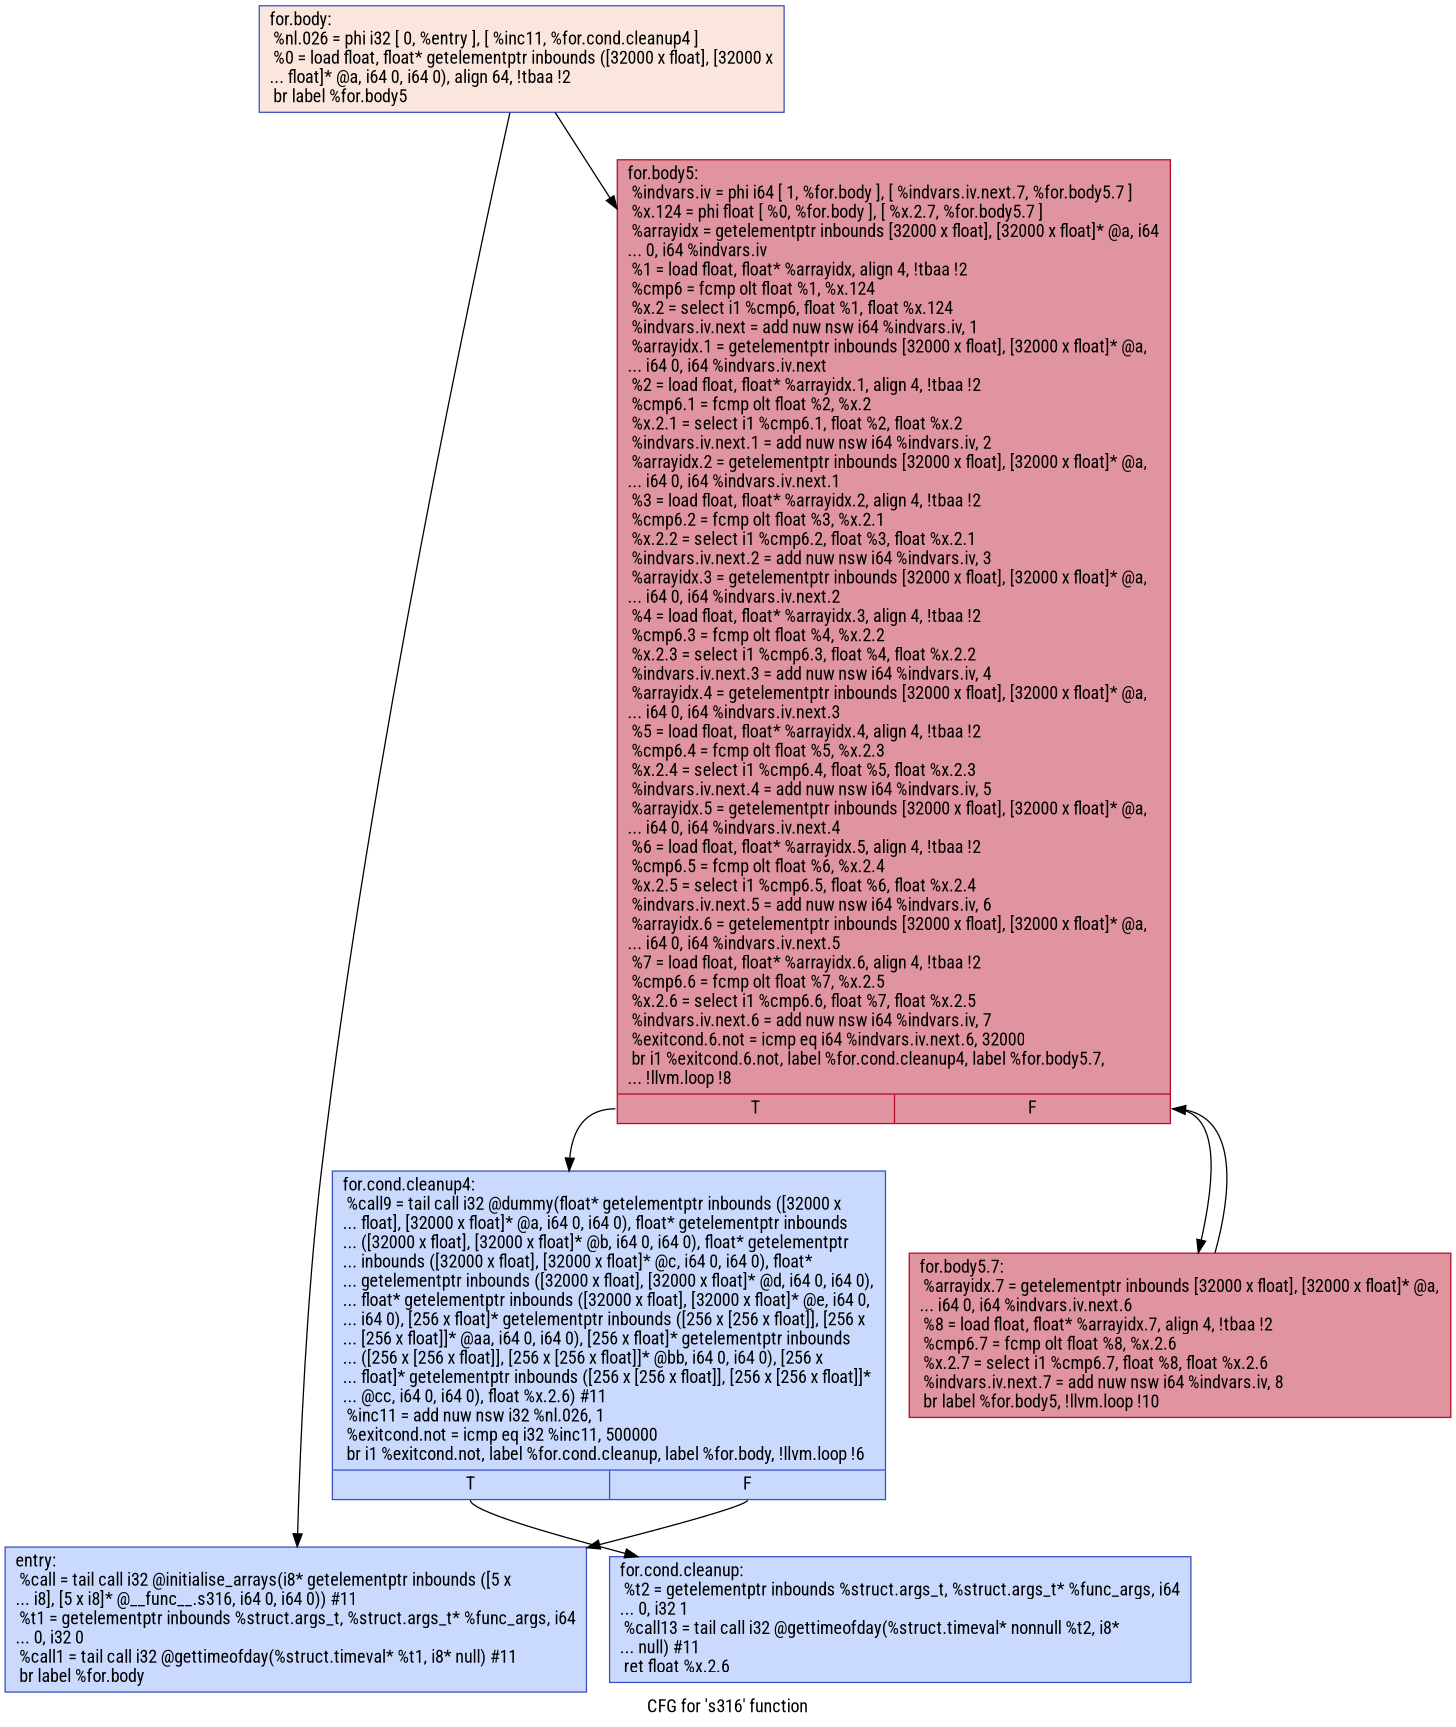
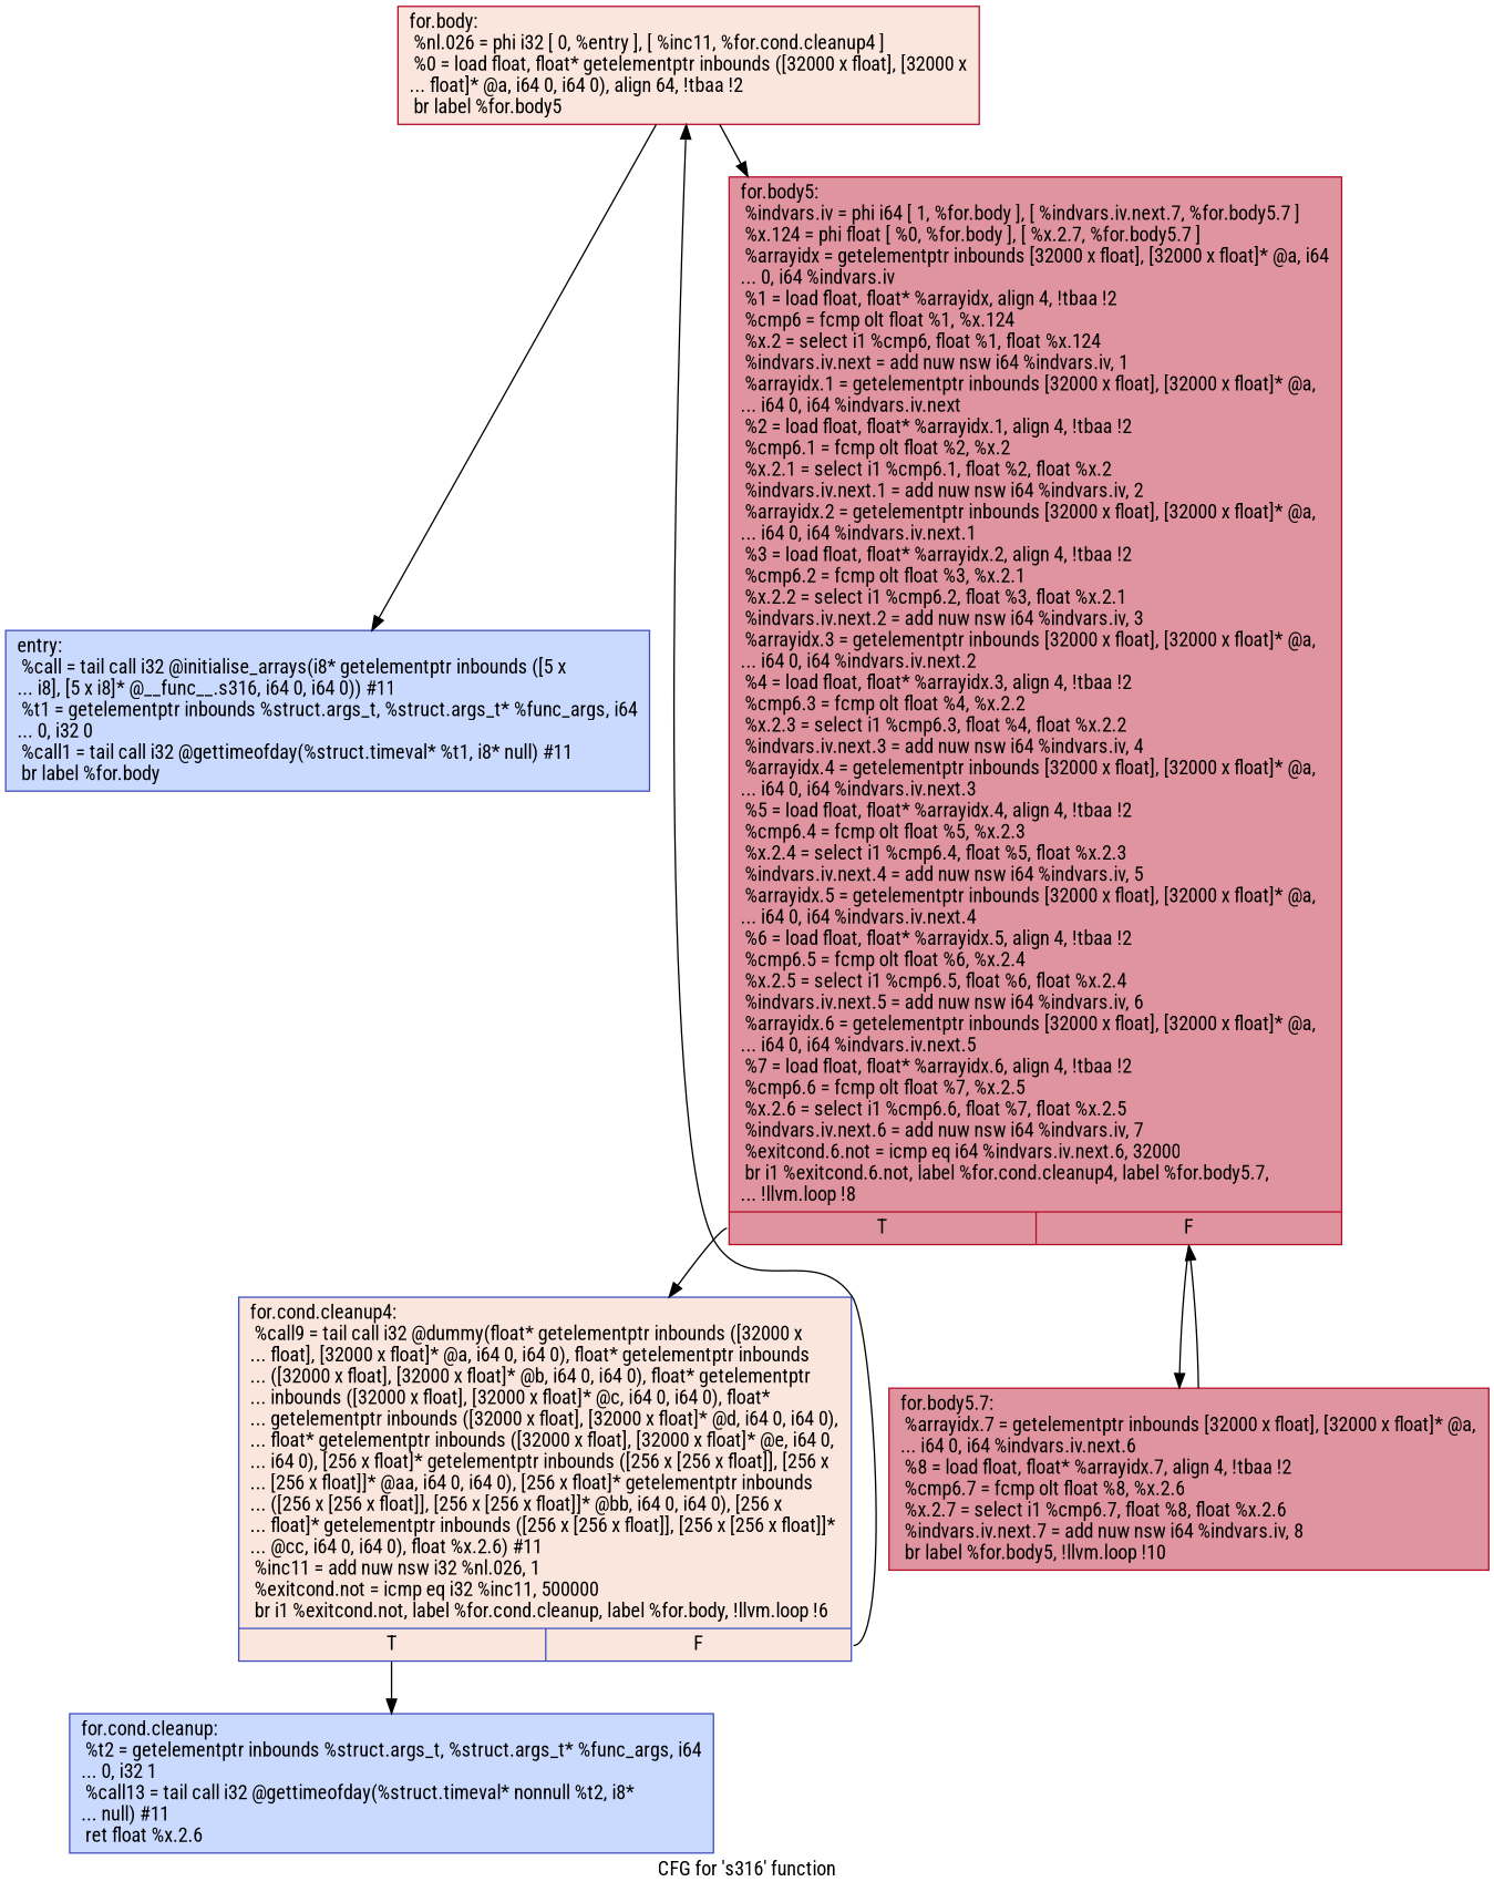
  digraph {
    fontname="Roboto Condensed"
    label="CFG for 's316' function"
    node [color="#3d50c3ff" fillcolor="#88abfd70" fontname="Roboto Condensed" shape=record style=filled]
    edge [fontname="Roboto Condensed"]
    n1 [label="{entry:\l  %call = tail call i32 @initialise_arrays(i8* getelementptr inbounds ([5 x\l... i8], [5 x i8]* @__func__.s316, i64 0, i64 0)) #11\l  %t1 = getelementptr inbounds %struct.args_t, %struct.args_t* %func_args, i64\l... 0, i32 0\l  %call1 = tail call i32 @gettimeofday(%struct.timeval* %t1, i8* null) #11\l  br label %for.body\l}"]
-   n2 [fillcolor="#f3c7b170" label="{for.body:                                         \l  %nl.026 = phi i32 [ 0, %entry ], [ %inc11, %for.cond.cleanup4 ]\l  %0 = load float, float* getelementptr inbounds ([32000 x float], [32000 x\l... float]* @a, i64 0, i64 0), align 64, !tbaa !2\l  br label %for.body5\l}"]
+   n2 [color="#b70d28ff" fillcolor="#f3c7b170" label="{for.body:                                         \l  %nl.026 = phi i32 [ 0, %entry ], [ %inc11, %for.cond.cleanup4 ]\l  %0 = load float, float* getelementptr inbounds ([32000 x float], [32000 x\l... float]* @a, i64 0, i64 0), align 64, !tbaa !2\l  br label %for.body5\l}"]
    n3 [color="#b70d28ff" fillcolor="#b70d2870" label="{for.body5:                                        \l  %indvars.iv = phi i64 [ 1, %for.body ], [ %indvars.iv.next.7, %for.body5.7 ]\l  %x.124 = phi float [ %0, %for.body ], [ %x.2.7, %for.body5.7 ]\l  %arrayidx = getelementptr inbounds [32000 x float], [32000 x float]* @a, i64\l... 0, i64 %indvars.iv\l  %1 = load float, float* %arrayidx, align 4, !tbaa !2\l  %cmp6 = fcmp olt float %1, %x.124\l  %x.2 = select i1 %cmp6, float %1, float %x.124\l  %indvars.iv.next = add nuw nsw i64 %indvars.iv, 1\l  %arrayidx.1 = getelementptr inbounds [32000 x float], [32000 x float]* @a,\l... i64 0, i64 %indvars.iv.next\l  %2 = load float, float* %arrayidx.1, align 4, !tbaa !2\l  %cmp6.1 = fcmp olt float %2, %x.2\l  %x.2.1 = select i1 %cmp6.1, float %2, float %x.2\l  %indvars.iv.next.1 = add nuw nsw i64 %indvars.iv, 2\l  %arrayidx.2 = getelementptr inbounds [32000 x float], [32000 x float]* @a,\l... i64 0, i64 %indvars.iv.next.1\l  %3 = load float, float* %arrayidx.2, align 4, !tbaa !2\l  %cmp6.2 = fcmp olt float %3, %x.2.1\l  %x.2.2 = select i1 %cmp6.2, float %3, float %x.2.1\l  %indvars.iv.next.2 = add nuw nsw i64 %indvars.iv, 3\l  %arrayidx.3 = getelementptr inbounds [32000 x float], [32000 x float]* @a,\l... i64 0, i64 %indvars.iv.next.2\l  %4 = load float, float* %arrayidx.3, align 4, !tbaa !2\l  %cmp6.3 = fcmp olt float %4, %x.2.2\l  %x.2.3 = select i1 %cmp6.3, float %4, float %x.2.2\l  %indvars.iv.next.3 = add nuw nsw i64 %indvars.iv, 4\l  %arrayidx.4 = getelementptr inbounds [32000 x float], [32000 x float]* @a,\l... i64 0, i64 %indvars.iv.next.3\l  %5 = load float, float* %arrayidx.4, align 4, !tbaa !2\l  %cmp6.4 = fcmp olt float %5, %x.2.3\l  %x.2.4 = select i1 %cmp6.4, float %5, float %x.2.3\l  %indvars.iv.next.4 = add nuw nsw i64 %indvars.iv, 5\l  %arrayidx.5 = getelementptr inbounds [32000 x float], [32000 x float]* @a,\l... i64 0, i64 %indvars.iv.next.4\l  %6 = load float, float* %arrayidx.5, align 4, !tbaa !2\l  %cmp6.5 = fcmp olt float %6, %x.2.4\l  %x.2.5 = select i1 %cmp6.5, float %6, float %x.2.4\l  %indvars.iv.next.5 = add nuw nsw i64 %indvars.iv, 6\l  %arrayidx.6 = getelementptr inbounds [32000 x float], [32000 x float]* @a,\l... i64 0, i64 %indvars.iv.next.5\l  %7 = load float, float* %arrayidx.6, align 4, !tbaa !2\l  %cmp6.6 = fcmp olt float %7, %x.2.5\l  %x.2.6 = select i1 %cmp6.6, float %7, float %x.2.5\l  %indvars.iv.next.6 = add nuw nsw i64 %indvars.iv, 7\l  %exitcond.6.not = icmp eq i64 %indvars.iv.next.6, 32000\l  br i1 %exitcond.6.not, label %for.cond.cleanup4, label %for.body5.7,\l... !llvm.loop !8\l|{<s0>T|<s1>F}}"]
-   n4 [label="{for.cond.cleanup4:                                \l  %call9 = tail call i32 @dummy(float* getelementptr inbounds ([32000 x\l... float], [32000 x float]* @a, i64 0, i64 0), float* getelementptr inbounds\l... ([32000 x float], [32000 x float]* @b, i64 0, i64 0), float* getelementptr\l... inbounds ([32000 x float], [32000 x float]* @c, i64 0, i64 0), float*\l... getelementptr inbounds ([32000 x float], [32000 x float]* @d, i64 0, i64 0),\l... float* getelementptr inbounds ([32000 x float], [32000 x float]* @e, i64 0,\l... i64 0), [256 x float]* getelementptr inbounds ([256 x [256 x float]], [256 x\l... [256 x float]]* @aa, i64 0, i64 0), [256 x float]* getelementptr inbounds\l... ([256 x [256 x float]], [256 x [256 x float]]* @bb, i64 0, i64 0), [256 x\l... float]* getelementptr inbounds ([256 x [256 x float]], [256 x [256 x float]]*\l... @cc, i64 0, i64 0), float %x.2.6) #11\l  %inc11 = add nuw nsw i32 %nl.026, 1\l  %exitcond.not = icmp eq i32 %inc11, 500000\l  br i1 %exitcond.not, label %for.cond.cleanup, label %for.body, !llvm.loop !6\l|{<s0>T|<s1>F}}"]
+   n4 [fillcolor="#f3c7b170" label="{for.cond.cleanup4:                                \l  %call9 = tail call i32 @dummy(float* getelementptr inbounds ([32000 x\l... float], [32000 x float]* @a, i64 0, i64 0), float* getelementptr inbounds\l... ([32000 x float], [32000 x float]* @b, i64 0, i64 0), float* getelementptr\l... inbounds ([32000 x float], [32000 x float]* @c, i64 0, i64 0), float*\l... getelementptr inbounds ([32000 x float], [32000 x float]* @d, i64 0, i64 0),\l... float* getelementptr inbounds ([32000 x float], [32000 x float]* @e, i64 0,\l... i64 0), [256 x float]* getelementptr inbounds ([256 x [256 x float]], [256 x\l... [256 x float]]* @aa, i64 0, i64 0), [256 x float]* getelementptr inbounds\l... ([256 x [256 x float]], [256 x [256 x float]]* @bb, i64 0, i64 0), [256 x\l... float]* getelementptr inbounds ([256 x [256 x float]], [256 x [256 x float]]*\l... @cc, i64 0, i64 0), float %x.2.6) #11\l  %inc11 = add nuw nsw i32 %nl.026, 1\l  %exitcond.not = icmp eq i32 %inc11, 500000\l  br i1 %exitcond.not, label %for.cond.cleanup, label %for.body, !llvm.loop !6\l|{<s0>T|<s1>F}}"]
    n5 [color="#b70d28ff" fillcolor="#b70d2870" label="{for.body5.7:                                      \l  %arrayidx.7 = getelementptr inbounds [32000 x float], [32000 x float]* @a,\l... i64 0, i64 %indvars.iv.next.6\l  %8 = load float, float* %arrayidx.7, align 4, !tbaa !2\l  %cmp6.7 = fcmp olt float %8, %x.2.6\l  %x.2.7 = select i1 %cmp6.7, float %8, float %x.2.6\l  %indvars.iv.next.7 = add nuw nsw i64 %indvars.iv, 8\l  br label %for.body5, !llvm.loop !10\l}"]
    n6 [label="{for.cond.cleanup:                                 \l  %t2 = getelementptr inbounds %struct.args_t, %struct.args_t* %func_args, i64\l... 0, i32 1\l  %call13 = tail call i32 @gettimeofday(%struct.timeval* nonnull %t2, i8*\l... null) #11\l  ret float %x.2.6\l}"]
    n2 -> n1
    n2 -> n3
    n3 -> n4 [tailport=s0]
    n3 -> n5 [tailport=s1]
-   n4 -> n1 [tailport=s1]
+   n4 -> n2 [tailport=s1]
    n4 -> n6 [tailport=s0]
    n5 -> n3
  }
